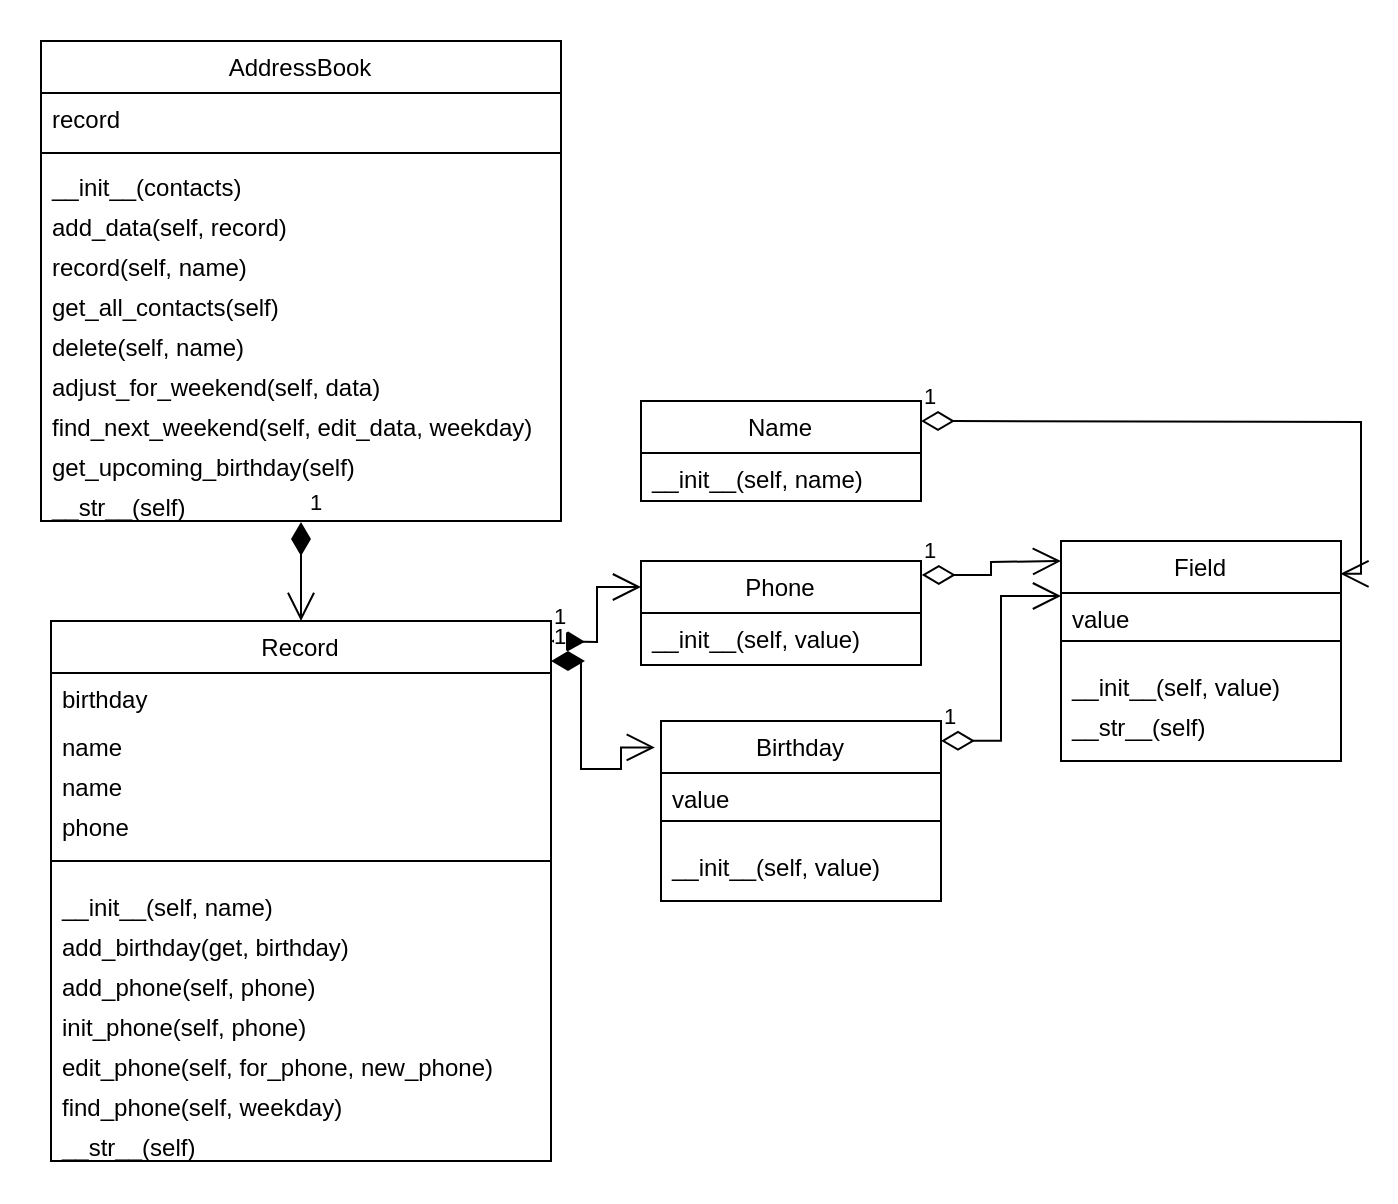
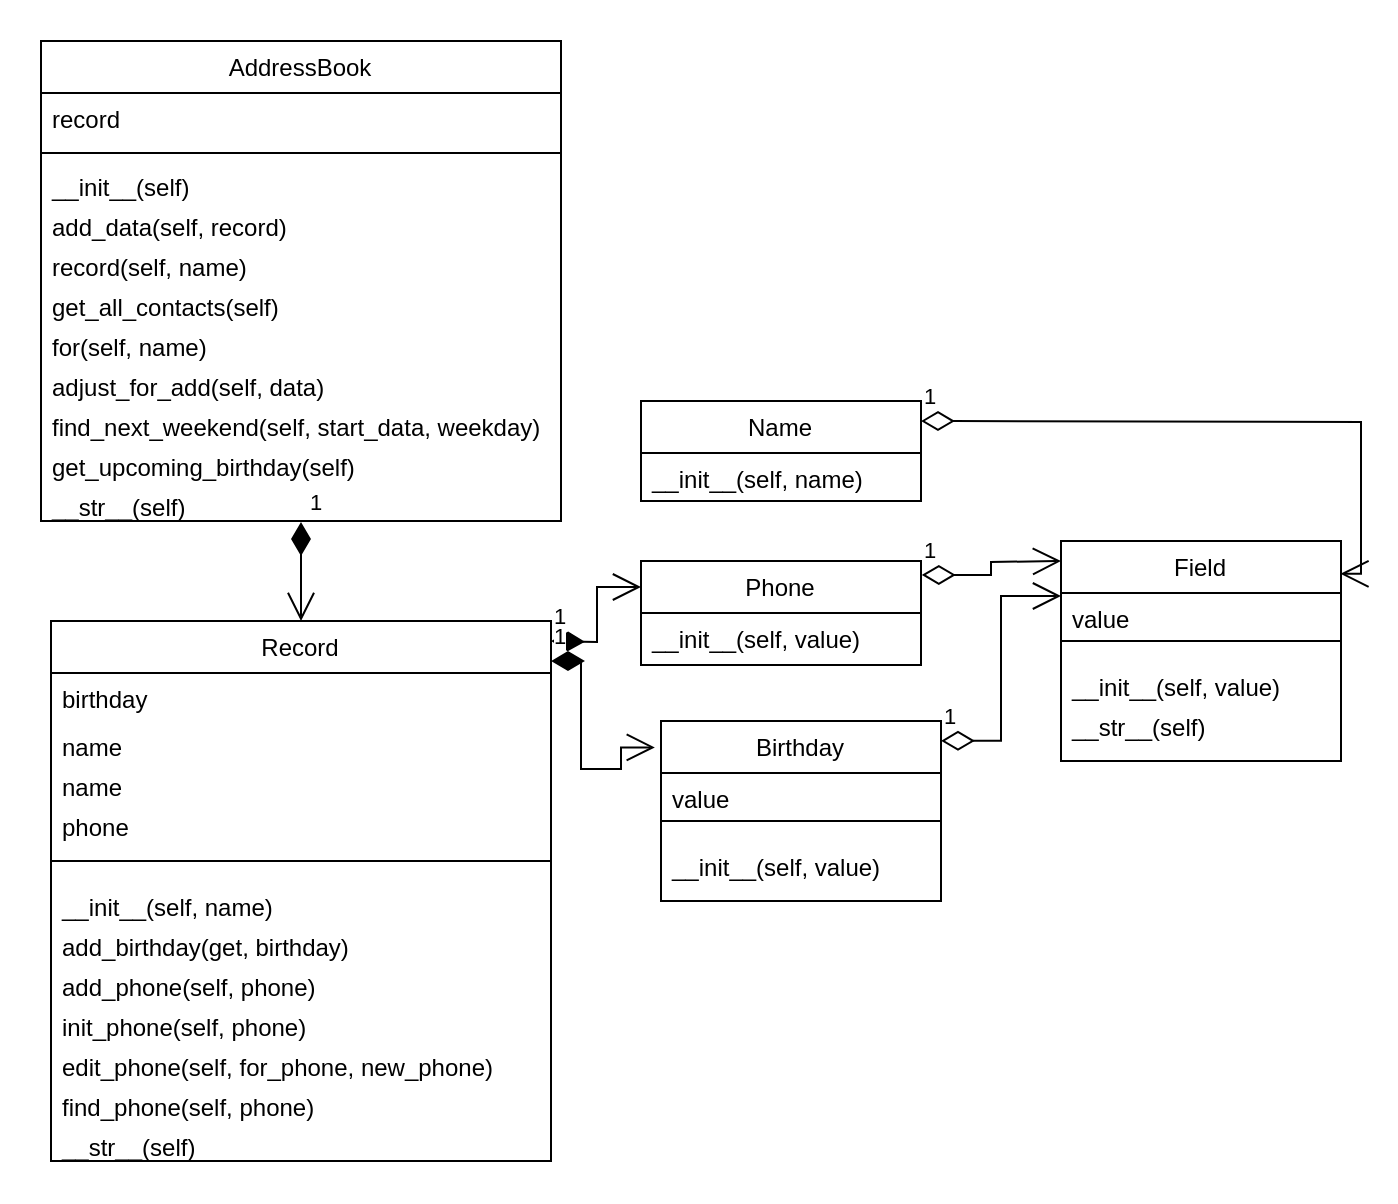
  <mxCell id="0" />
  <mxCell id="1" parent="0" />
  <mxCell id="2" value="АddressBook" style="swimlane;fontStyle=0;align=center;verticalAlign=top;childLayout=stackLayout;horizontal=1;startSize=26;horizontalStack=0;resizeParent=1;resizeLast=0;collapsible=1;marginBottom=0;rounded=0;shadow=0;strokeWidth=1;" parent="1" vertex="1"><mxGeometry x="20" y="20" width="260" height="240" as="geometry"><mxRectangle x="230" y="140" width="160" height="26" as="alternateBounds" /></mxGeometry></mxCell>
  <mxCell id="3" value="record" style="text;align=left;verticalAlign=top;spacingLeft=4;spacingRight=4;overflow=hidden;rotatable=0;points=[[0,0.5],[1,0.5]];portConstraint=eastwest;" parent="2" vertex="1"><mxGeometry y="26" width="260" height="26" as="geometry" /></mxCell>
  <mxCell id="4" value="" style="line;html=1;strokeWidth=1;align=left;verticalAlign=middle;spacingTop=-1;spacingLeft=3;spacingRight=3;rotatable=0;labelPosition=right;points=[];portConstraint=eastwest;" parent="2" vertex="1"><mxGeometry y="52" width="260" height="8" as="geometry" /></mxCell>
- <mxCell id="5" value="__init__(contacts)&#10;" style="text;align=left;verticalAlign=top;spacingLeft=4;spacingRight=4;overflow=hidden;rotatable=0;points=[[0,0.5],[1,0.5]];portConstraint=eastwest;" parent="2" vertex="1"><mxGeometry y="60" width="260" height="20" as="geometry" /></mxCell>
+ <mxCell id="5" value="__init__(self)&#10;" style="text;align=left;verticalAlign=top;spacingLeft=4;spacingRight=4;overflow=hidden;rotatable=0;points=[[0,0.5],[1,0.5]];portConstraint=eastwest;" parent="2" vertex="1"><mxGeometry y="60" width="260" height="20" as="geometry" /></mxCell>
  <mxCell id="6" value="add_data(self, record)" style="text;align=left;verticalAlign=top;spacingLeft=4;spacingRight=4;overflow=hidden;rotatable=0;points=[[0,0.5],[1,0.5]];portConstraint=eastwest;" vertex="1" parent="2"><mxGeometry y="80" width="260" height="20" as="geometry" /></mxCell>
  <mxCell id="7" value="record(self, name)" style="text;align=left;verticalAlign=top;spacingLeft=4;spacingRight=4;overflow=hidden;rotatable=0;points=[[0,0.5],[1,0.5]];portConstraint=eastwest;" vertex="1" parent="2"><mxGeometry y="100" width="260" height="20" as="geometry" /></mxCell>
  <mxCell id="8" value="get_all_contacts(self)" style="text;align=left;verticalAlign=top;spacingLeft=4;spacingRight=4;overflow=hidden;rotatable=0;points=[[0,0.5],[1,0.5]];portConstraint=eastwest;" vertex="1" parent="2"><mxGeometry y="120" width="260" height="20" as="geometry" /></mxCell>
- <mxCell id="9" value="delete(self, name)" style="text;align=left;verticalAlign=top;spacingLeft=4;spacingRight=4;overflow=hidden;rotatable=0;points=[[0,0.5],[1,0.5]];portConstraint=eastwest;" vertex="1" parent="2"><mxGeometry y="140" width="260" height="20" as="geometry" /></mxCell>
- <mxCell id="10" value="adjust_for_weekend(self, data)" style="text;align=left;verticalAlign=top;spacingLeft=4;spacingRight=4;overflow=hidden;rotatable=0;points=[[0,0.5],[1,0.5]];portConstraint=eastwest;" vertex="1" parent="2"><mxGeometry y="160" width="260" height="20" as="geometry" /></mxCell>
- <mxCell id="11" value="find_next_weekend(self, edit_data, weekday)" style="text;align=left;verticalAlign=top;spacingLeft=4;spacingRight=4;overflow=hidden;rotatable=0;points=[[0,0.5],[1,0.5]];portConstraint=eastwest;" vertex="1" parent="2"><mxGeometry y="180" width="260" height="20" as="geometry" /></mxCell>
+ <mxCell id="9" value="for(self, name)" style="text;align=left;verticalAlign=top;spacingLeft=4;spacingRight=4;overflow=hidden;rotatable=0;points=[[0,0.5],[1,0.5]];portConstraint=eastwest;" vertex="1" parent="2"><mxGeometry y="140" width="260" height="20" as="geometry" /></mxCell>
+ <mxCell id="10" value="adjust_for_add(self, data)" style="text;align=left;verticalAlign=top;spacingLeft=4;spacingRight=4;overflow=hidden;rotatable=0;points=[[0,0.5],[1,0.5]];portConstraint=eastwest;" vertex="1" parent="2"><mxGeometry y="160" width="260" height="20" as="geometry" /></mxCell>
+ <mxCell id="11" value="find_next_weekend(self, start_data, weekday)" style="text;align=left;verticalAlign=top;spacingLeft=4;spacingRight=4;overflow=hidden;rotatable=0;points=[[0,0.5],[1,0.5]];portConstraint=eastwest;" vertex="1" parent="2"><mxGeometry y="180" width="260" height="20" as="geometry" /></mxCell>
  <mxCell id="12" value="get_upcoming_birthday(self)" style="text;align=left;verticalAlign=top;spacingLeft=4;spacingRight=4;overflow=hidden;rotatable=0;points=[[0,0.5],[1,0.5]];portConstraint=eastwest;" vertex="1" parent="2"><mxGeometry y="200" width="260" height="20" as="geometry" /></mxCell>
  <mxCell id="13" value="__str__(self)" style="text;align=left;verticalAlign=top;spacingLeft=4;spacingRight=4;overflow=hidden;rotatable=0;points=[[0,0.5],[1,0.5]];portConstraint=eastwest;" vertex="1" parent="2"><mxGeometry y="220" width="260" height="20" as="geometry" /></mxCell>
  <mxCell id="14" value="Record" style="swimlane;fontStyle=0;align=center;verticalAlign=top;childLayout=stackLayout;horizontal=1;startSize=26;horizontalStack=0;resizeParent=1;resizeLast=0;collapsible=1;marginBottom=0;rounded=0;shadow=0;strokeWidth=1;" vertex="1" parent="1"><mxGeometry x="25" y="310" width="250" height="270" as="geometry"><mxRectangle x="230" y="140" width="160" height="26" as="alternateBounds" /></mxGeometry></mxCell>
  <mxCell id="15" value="birthday" style="text;align=left;verticalAlign=top;spacingLeft=4;spacingRight=4;overflow=hidden;rotatable=0;points=[[0,0.5],[1,0.5]];portConstraint=eastwest;" vertex="1" parent="14"><mxGeometry y="26" width="250" height="24" as="geometry" /></mxCell>
  <mxCell id="16" value="name" style="text;align=left;verticalAlign=top;spacingLeft=4;spacingRight=4;overflow=hidden;rotatable=0;points=[[0,0.5],[1,0.5]];portConstraint=eastwest;" vertex="1" parent="14"><mxGeometry y="50" width="250" height="20" as="geometry" /></mxCell>
  <mxCell id="17" value="name" style="text;align=left;verticalAlign=top;spacingLeft=4;spacingRight=4;overflow=hidden;rotatable=0;points=[[0,0.5],[1,0.5]];portConstraint=eastwest;" vertex="1" parent="14"><mxGeometry y="70" width="250" height="20" as="geometry" /></mxCell>
  <mxCell id="18" value="phone" style="text;align=left;verticalAlign=top;spacingLeft=4;spacingRight=4;overflow=hidden;rotatable=0;points=[[0,0.5],[1,0.5]];portConstraint=eastwest;" vertex="1" parent="14"><mxGeometry y="90" width="250" height="20" as="geometry" /></mxCell>
  <mxCell id="19" value="" style="line;html=1;strokeWidth=1;align=left;verticalAlign=middle;spacingTop=-1;spacingLeft=3;spacingRight=3;rotatable=0;labelPosition=right;points=[];portConstraint=eastwest;" vertex="1" parent="14"><mxGeometry y="110" width="250" height="20" as="geometry" /></mxCell>
  <mxCell id="20" value="__init__(self, name)" style="text;align=left;verticalAlign=top;spacingLeft=4;spacingRight=4;overflow=hidden;rotatable=0;points=[[0,0.5],[1,0.5]];portConstraint=eastwest;" vertex="1" parent="14"><mxGeometry y="130" width="250" height="20" as="geometry" /></mxCell>
  <mxCell id="21" value="add_birthday(get, birthday)" style="text;align=left;verticalAlign=top;spacingLeft=4;spacingRight=4;overflow=hidden;rotatable=0;points=[[0,0.5],[1,0.5]];portConstraint=eastwest;" vertex="1" parent="14"><mxGeometry y="150" width="250" height="20" as="geometry" /></mxCell>
  <mxCell id="22" value="add_phone(self, phone)" style="text;align=left;verticalAlign=top;spacingLeft=4;spacingRight=4;overflow=hidden;rotatable=0;points=[[0,0.5],[1,0.5]];portConstraint=eastwest;" vertex="1" parent="14"><mxGeometry y="170" width="250" height="20" as="geometry" /></mxCell>
  <mxCell id="23" value="init_phone(self, phone)" style="text;align=left;verticalAlign=top;spacingLeft=4;spacingRight=4;overflow=hidden;rotatable=0;points=[[0,0.5],[1,0.5]];portConstraint=eastwest;" vertex="1" parent="14"><mxGeometry y="190" width="250" height="20" as="geometry" /></mxCell>
  <mxCell id="24" value="edit_phone(self, for_phone, new_phone)" style="text;align=left;verticalAlign=top;spacingLeft=4;spacingRight=4;overflow=hidden;rotatable=0;points=[[0,0.5],[1,0.5]];portConstraint=eastwest;" vertex="1" parent="14"><mxGeometry y="210" width="250" height="20" as="geometry" /></mxCell>
- <mxCell id="25" value="find_phone(self, weekday)" style="text;align=left;verticalAlign=top;spacingLeft=4;spacingRight=4;overflow=hidden;rotatable=0;points=[[0,0.5],[1,0.5]];portConstraint=eastwest;" vertex="1" parent="14"><mxGeometry y="230" width="250" height="20" as="geometry" /></mxCell>
+ <mxCell id="25" value="find_phone(self, phone)" style="text;align=left;verticalAlign=top;spacingLeft=4;spacingRight=4;overflow=hidden;rotatable=0;points=[[0,0.5],[1,0.5]];portConstraint=eastwest;" vertex="1" parent="14"><mxGeometry y="230" width="250" height="20" as="geometry" /></mxCell>
  <mxCell id="26" value="__str__(self)" style="text;align=left;verticalAlign=top;spacingLeft=4;spacingRight=4;overflow=hidden;rotatable=0;points=[[0,0.5],[1,0.5]];portConstraint=eastwest;" vertex="1" parent="14"><mxGeometry y="250" width="250" height="20" as="geometry" /></mxCell>
  <mxCell id="27" value="Field" style="swimlane;fontStyle=0;align=center;verticalAlign=top;childLayout=stackLayout;horizontal=1;startSize=26;horizontalStack=0;resizeParent=1;resizeLast=0;collapsible=1;marginBottom=0;rounded=0;shadow=0;strokeWidth=1;" vertex="1" parent="1"><mxGeometry x="530" y="270" width="140" height="110" as="geometry"><mxRectangle x="230" y="140" width="160" height="26" as="alternateBounds" /></mxGeometry></mxCell>
  <mxCell id="28" value="value" style="text;align=left;verticalAlign=top;spacingLeft=4;spacingRight=4;overflow=hidden;rotatable=0;points=[[0,0.5],[1,0.5]];portConstraint=eastwest;" vertex="1" parent="27"><mxGeometry y="26" width="140" height="14" as="geometry" /></mxCell>
  <mxCell id="29" value="" style="line;html=1;strokeWidth=1;align=left;verticalAlign=middle;spacingTop=-1;spacingLeft=3;spacingRight=3;rotatable=0;labelPosition=right;points=[];portConstraint=eastwest;" vertex="1" parent="27"><mxGeometry y="40" width="140" height="20" as="geometry" /></mxCell>
  <mxCell id="30" value="__init__(self, value)" style="text;align=left;verticalAlign=top;spacingLeft=4;spacingRight=4;overflow=hidden;rotatable=0;points=[[0,0.5],[1,0.5]];portConstraint=eastwest;" vertex="1" parent="27"><mxGeometry y="60" width="140" height="20" as="geometry" /></mxCell>
  <mxCell id="31" value="__str__(self)" style="text;align=left;verticalAlign=top;spacingLeft=4;spacingRight=4;overflow=hidden;rotatable=0;points=[[0,0.5],[1,0.5]];portConstraint=eastwest;" vertex="1" parent="27"><mxGeometry y="80" width="140" height="20" as="geometry" /></mxCell>
  <mxCell id="32" value="Name" style="swimlane;fontStyle=0;align=center;verticalAlign=top;childLayout=stackLayout;horizontal=1;startSize=26;horizontalStack=0;resizeParent=1;resizeLast=0;collapsible=1;marginBottom=0;rounded=0;shadow=0;strokeWidth=1;" vertex="1" parent="1"><mxGeometry x="320" y="200" width="140" height="50" as="geometry"><mxRectangle x="230" y="140" width="160" height="26" as="alternateBounds" /></mxGeometry></mxCell>
  <mxCell id="33" value="__init__(self, name)" style="text;align=left;verticalAlign=top;spacingLeft=4;spacingRight=4;overflow=hidden;rotatable=0;points=[[0,0.5],[1,0.5]];portConstraint=eastwest;" vertex="1" parent="32"><mxGeometry y="26" width="140" height="20" as="geometry" /></mxCell>
  <mxCell id="34" value="Phone" style="swimlane;fontStyle=0;align=center;verticalAlign=top;childLayout=stackLayout;horizontal=1;startSize=26;horizontalStack=0;resizeParent=1;resizeLast=0;collapsible=1;marginBottom=0;rounded=0;shadow=0;strokeWidth=1;" vertex="1" parent="1"><mxGeometry x="320" y="280" width="140" height="52" as="geometry"><mxRectangle x="230" y="140" width="160" height="26" as="alternateBounds" /></mxGeometry></mxCell>
  <mxCell id="35" value="__init__(self, value)" style="text;align=left;verticalAlign=top;spacingLeft=4;spacingRight=4;overflow=hidden;rotatable=0;points=[[0,0.5],[1,0.5]];portConstraint=eastwest;" vertex="1" parent="34"><mxGeometry y="26" width="140" height="20" as="geometry" /></mxCell>
  <mxCell id="36" value="Birthday" style="swimlane;fontStyle=0;align=center;verticalAlign=top;childLayout=stackLayout;horizontal=1;startSize=26;horizontalStack=0;resizeParent=1;resizeLast=0;collapsible=1;marginBottom=0;rounded=0;shadow=0;strokeWidth=1;" vertex="1" parent="1"><mxGeometry x="330" y="360" width="140" height="90" as="geometry"><mxRectangle x="230" y="140" width="160" height="26" as="alternateBounds" /></mxGeometry></mxCell>
  <mxCell id="37" value="value" style="text;align=left;verticalAlign=top;spacingLeft=4;spacingRight=4;overflow=hidden;rotatable=0;points=[[0,0.5],[1,0.5]];portConstraint=eastwest;" vertex="1" parent="36"><mxGeometry y="26" width="140" height="14" as="geometry" /></mxCell>
  <mxCell id="38" value="" style="line;html=1;strokeWidth=1;align=left;verticalAlign=middle;spacingTop=-1;spacingLeft=3;spacingRight=3;rotatable=0;labelPosition=right;points=[];portConstraint=eastwest;" vertex="1" parent="36"><mxGeometry y="40" width="140" height="20" as="geometry" /></mxCell>
  <mxCell id="39" value="__init__(self, value)" style="text;align=left;verticalAlign=top;spacingLeft=4;spacingRight=4;overflow=hidden;rotatable=0;points=[[0,0.5],[1,0.5]];portConstraint=eastwest;" vertex="1" parent="36"><mxGeometry y="60" width="140" height="20" as="geometry" /></mxCell>
  <mxCell id="40" value="1" style="endArrow=open;html=1;endSize=12;startArrow=diamondThin;startSize=14;startFill=1;edgeStyle=orthogonalEdgeStyle;align=left;verticalAlign=bottom;rounded=0;exitX=0.501;exitY=1.024;exitDx=0;exitDy=0;exitPerimeter=0;" edge="1" parent="1" source="13"><mxGeometry x="-1" y="3" relative="1" as="geometry"><mxPoint x="310" y="310" as="sourcePoint" /><mxPoint x="150" y="310" as="targetPoint" /><Array as="points"><mxPoint x="150" y="310" /></Array></mxGeometry></mxCell>
  <mxCell id="41" value="1" style="endArrow=open;html=1;endSize=12;startArrow=diamondThin;startSize=14;startFill=1;edgeStyle=orthogonalEdgeStyle;align=left;verticalAlign=bottom;rounded=0;entryX=0;entryY=0.25;entryDx=0;entryDy=0;" edge="1" parent="1" target="34"><mxGeometry x="-1" y="3" relative="1" as="geometry"><mxPoint x="275" y="320" as="sourcePoint" /><mxPoint x="385" y="320" as="targetPoint" /></mxGeometry></mxCell>
  <mxCell id="42" value="1" style="endArrow=open;html=1;endSize=12;startArrow=diamondThin;startSize=14;startFill=1;edgeStyle=orthogonalEdgeStyle;align=left;verticalAlign=bottom;rounded=0;entryX=-0.022;entryY=0.147;entryDx=0;entryDy=0;entryPerimeter=0;" edge="1" parent="1" target="36"><mxGeometry x="-1" y="3" relative="1" as="geometry"><mxPoint x="275" y="330" as="sourcePoint" /><mxPoint x="390" y="393.5" as="targetPoint" /><Array as="points"><mxPoint x="290" y="330" /><mxPoint x="290" y="384" /><mxPoint x="310" y="384" /><mxPoint x="310" y="373" /></Array></mxGeometry></mxCell>
  <mxCell id="43" value="1" style="endArrow=open;html=1;endSize=12;startArrow=diamondThin;startSize=14;startFill=0;edgeStyle=orthogonalEdgeStyle;align=left;verticalAlign=bottom;rounded=0;exitX=1;exitY=0.11;exitDx=0;exitDy=0;exitPerimeter=0;entryX=0;entryY=0.25;entryDx=0;entryDy=0;" edge="1" parent="1" source="36" target="27"><mxGeometry x="-1" y="3" relative="1" as="geometry"><mxPoint x="520" y="371" as="sourcePoint" /><mxPoint x="680" y="371" as="targetPoint" /></mxGeometry></mxCell>
  <mxCell id="44" value="1" style="endArrow=open;html=1;endSize=12;startArrow=diamondThin;startSize=14;startFill=0;edgeStyle=orthogonalEdgeStyle;align=left;verticalAlign=bottom;rounded=0;entryX=0.998;entryY=0.149;entryDx=0;entryDy=0;entryPerimeter=0;" edge="1" parent="1" target="27"><mxGeometry x="-1" y="3" relative="1" as="geometry"><mxPoint x="460" y="210" as="sourcePoint" /><mxPoint x="620" y="210" as="targetPoint" /></mxGeometry></mxCell>
  <mxCell id="45" value="1" style="endArrow=open;html=1;endSize=12;startArrow=diamondThin;startSize=14;startFill=0;edgeStyle=orthogonalEdgeStyle;align=left;verticalAlign=bottom;rounded=0;exitX=1.003;exitY=0.134;exitDx=0;exitDy=0;exitPerimeter=0;" edge="1" parent="1" source="34"><mxGeometry x="-1" y="3" relative="1" as="geometry"><mxPoint x="460" y="280" as="sourcePoint" /><mxPoint x="530" y="280" as="targetPoint" /></mxGeometry></mxCell>
